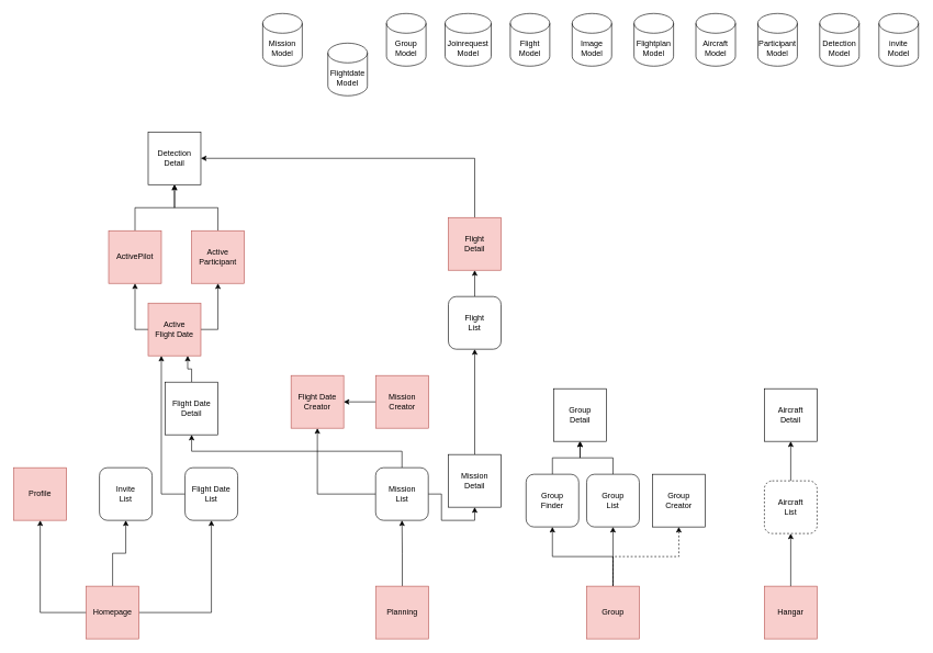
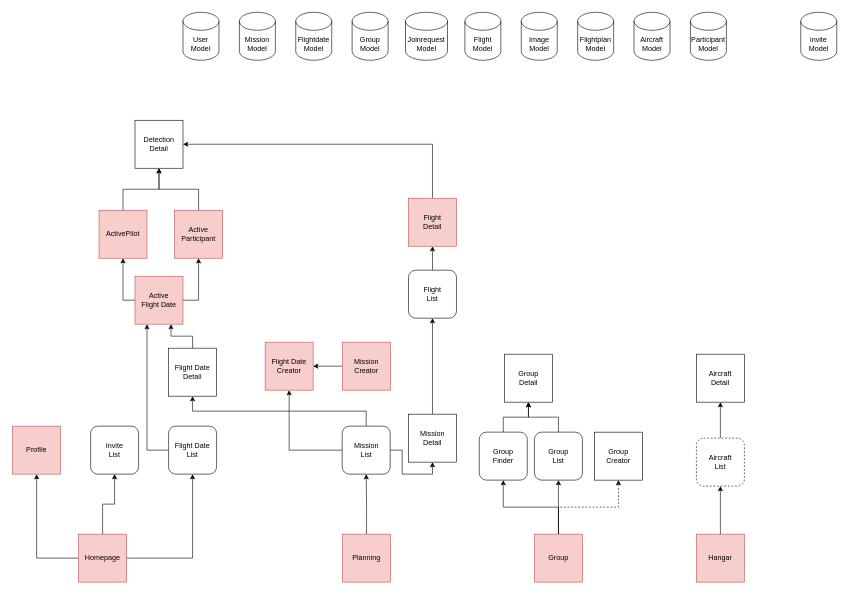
  <mxCell id="0" />
  <mxCell id="1" parent="0" />
+ <mxCell id="2" value="&lt;div&gt;User&lt;/div&gt;&lt;div&gt;Model&lt;/div&gt;" style="shape=cylinder3;whiteSpace=wrap;html=1;boundedLbl=1;backgroundOutline=1;size=15;" parent="1" vertex="1"><mxGeometry x="304" y="20" width="60" height="80" as="geometry" /></mxCell>
  <mxCell id="3" value="&lt;div&gt;Mission&lt;/div&gt;&lt;div&gt;Model&lt;br&gt;&lt;/div&gt;" style="shape=cylinder3;whiteSpace=wrap;html=1;boundedLbl=1;backgroundOutline=1;size=15;" parent="1" vertex="1"><mxGeometry x="398" y="20" width="60" height="80" as="geometry" /></mxCell>
- <mxCell id="4" value="&lt;div&gt;Flightdate&lt;/div&gt;&lt;div&gt;Model&lt;/div&gt;" style="shape=cylinder3;whiteSpace=wrap;html=1;boundedLbl=1;backgroundOutline=1;size=15;" parent="1" vertex="1"><mxGeometry x="497" y="65" width="60" height="80" as="geometry" /></mxCell>
+ <mxCell id="4" value="&lt;div&gt;Flightdate&lt;/div&gt;&lt;div&gt;Model&lt;/div&gt;" style="shape=cylinder3;whiteSpace=wrap;html=1;boundedLbl=1;backgroundOutline=1;size=15;" parent="1" vertex="1"><mxGeometry x="492" y="20" width="60" height="80" as="geometry" /></mxCell>
  <mxCell id="5" value="&lt;div&gt;Group&lt;/div&gt;&lt;div&gt;Model&lt;br&gt;&lt;/div&gt;" style="shape=cylinder3;whiteSpace=wrap;html=1;boundedLbl=1;backgroundOutline=1;size=15;" parent="1" vertex="1"><mxGeometry x="586" y="20" width="60" height="80" as="geometry" /></mxCell>
  <mxCell id="6" value="&lt;div&gt;Joinrequest&lt;/div&gt;&lt;div&gt;Model&lt;br&gt;&lt;/div&gt;" style="shape=cylinder3;whiteSpace=wrap;html=1;boundedLbl=1;backgroundOutline=1;size=15;" parent="1" vertex="1"><mxGeometry x="675" y="20" width="70" height="80" as="geometry" /></mxCell>
  <mxCell id="7" value="&lt;div&gt;Flight&lt;/div&gt;&lt;div&gt;Model&lt;/div&gt;" style="shape=cylinder3;whiteSpace=wrap;html=1;boundedLbl=1;backgroundOutline=1;size=15;" parent="1" vertex="1"><mxGeometry x="774" y="20" width="60" height="80" as="geometry" /></mxCell>
  <mxCell id="8" value="&lt;div&gt;Image&lt;/div&gt;&lt;div&gt;Model&lt;br&gt;&lt;/div&gt;" style="shape=cylinder3;whiteSpace=wrap;html=1;boundedLbl=1;backgroundOutline=1;size=15;" vertex="1" parent="1"><mxGeometry x="868" y="20" width="60" height="80" as="geometry" /></mxCell>
  <mxCell id="9" value="&lt;div&gt;Flightplan&lt;/div&gt;&lt;div&gt;Model&lt;br&gt;&lt;/div&gt;" style="shape=cylinder3;whiteSpace=wrap;html=1;boundedLbl=1;backgroundOutline=1;size=15;" vertex="1" parent="1"><mxGeometry x="962" y="20" width="60" height="80" as="geometry" /></mxCell>
  <mxCell id="10" value="&lt;div&gt;Aircraft&lt;/div&gt;&lt;div&gt;Model&lt;br&gt;&lt;/div&gt;" style="shape=cylinder3;whiteSpace=wrap;html=1;boundedLbl=1;backgroundOutline=1;size=15;" vertex="1" parent="1"><mxGeometry x="1056" y="20" width="60" height="80" as="geometry" /></mxCell>
  <mxCell id="11" value="&lt;div&gt;Participant&lt;/div&gt;&lt;div&gt;Model&lt;br&gt;&lt;/div&gt;" style="shape=cylinder3;whiteSpace=wrap;html=1;boundedLbl=1;backgroundOutline=1;size=15;" vertex="1" parent="1"><mxGeometry x="1150" y="20" width="60" height="80" as="geometry" /></mxCell>
- <mxCell id="12" value="&lt;div&gt;Detection&lt;/div&gt;&lt;div&gt;Model&lt;br&gt;&lt;/div&gt;" style="shape=cylinder3;whiteSpace=wrap;html=1;boundedLbl=1;backgroundOutline=1;size=15;" vertex="1" parent="1"><mxGeometry x="1244" y="20" width="60" height="80" as="geometry" /></mxCell>
  <mxCell id="13" style="edgeStyle=orthogonalEdgeStyle;rounded=0;orthogonalLoop=1;jettySize=auto;html=1;entryX=0.5;entryY=1;entryDx=0;entryDy=0;" edge="1" parent="1" source="16" target="37"><mxGeometry relative="1" as="geometry" /></mxCell>
  <mxCell id="14" style="edgeStyle=orthogonalEdgeStyle;rounded=0;orthogonalLoop=1;jettySize=auto;html=1;entryX=0.5;entryY=1;entryDx=0;entryDy=0;" edge="1" parent="1" source="16" target="31"><mxGeometry relative="1" as="geometry" /></mxCell>
  <mxCell id="15" style="edgeStyle=orthogonalEdgeStyle;rounded=0;orthogonalLoop=1;jettySize=auto;html=1;entryX=0.5;entryY=1;entryDx=0;entryDy=0;" edge="1" parent="1" source="16" target="30"><mxGeometry relative="1" as="geometry" /></mxCell>
  <mxCell id="16" value="&lt;div&gt;Homepage&lt;/div&gt;" style="whiteSpace=wrap;html=1;aspect=fixed;fillColor=#f8cecc;strokeColor=#b85450;" vertex="1" parent="1"><mxGeometry x="130" y="890" width="80" height="80" as="geometry" /></mxCell>
  <mxCell id="17" style="edgeStyle=orthogonalEdgeStyle;rounded=0;orthogonalLoop=1;jettySize=auto;html=1;exitX=0.5;exitY=0;exitDx=0;exitDy=0;entryX=0.5;entryY=1;entryDx=0;entryDy=0;" edge="1" parent="1" source="56" target="24"><mxGeometry relative="1" as="geometry" /></mxCell>
  <mxCell id="18" value="&lt;div&gt;Hangar&lt;/div&gt;" style="whiteSpace=wrap;html=1;aspect=fixed;fillColor=#f8cecc;strokeColor=#b85450;" vertex="1" parent="1"><mxGeometry x="1160" y="890" width="80" height="80" as="geometry" /></mxCell>
  <mxCell id="19" style="edgeStyle=orthogonalEdgeStyle;rounded=0;orthogonalLoop=1;jettySize=auto;html=1;exitX=0.5;exitY=0;exitDx=0;exitDy=0;entryX=0.5;entryY=1;entryDx=0;entryDy=0;" edge="1" parent="1" source="20" target="23"><mxGeometry relative="1" as="geometry" /></mxCell>
  <mxCell id="20" value="&lt;div&gt;Group&lt;/div&gt;&lt;div&gt;List&lt;br&gt;&lt;/div&gt;" style="whiteSpace=wrap;html=1;aspect=fixed;rounded=1;" vertex="1" parent="1"><mxGeometry x="890" y="720" width="80" height="80" as="geometry" /></mxCell>
  <mxCell id="21" style="edgeStyle=orthogonalEdgeStyle;rounded=0;orthogonalLoop=1;jettySize=auto;html=1;exitX=0.5;exitY=0;exitDx=0;exitDy=0;entryX=0.5;entryY=1;entryDx=0;entryDy=0;" edge="1" parent="1" source="22" target="23"><mxGeometry relative="1" as="geometry" /></mxCell>
  <mxCell id="22" value="&lt;div&gt;Group&lt;/div&gt;&lt;div&gt;Finder&lt;br&gt;&lt;/div&gt;" style="whiteSpace=wrap;html=1;aspect=fixed;rounded=1;" vertex="1" parent="1"><mxGeometry x="798" y="720" width="80" height="80" as="geometry" /></mxCell>
  <mxCell id="23" value="&lt;div&gt;Group&lt;/div&gt;&lt;div&gt;Detail&lt;br&gt;&lt;/div&gt;" style="whiteSpace=wrap;html=1;aspect=fixed;" vertex="1" parent="1"><mxGeometry x="840" y="590" width="80" height="80" as="geometry" /></mxCell>
  <mxCell id="24" value="&lt;div&gt;Aircraft&lt;/div&gt;&lt;div&gt;Detail&lt;br&gt;&lt;/div&gt;" style="whiteSpace=wrap;html=1;aspect=fixed;" vertex="1" parent="1"><mxGeometry x="1160" y="590" width="80" height="80" as="geometry" /></mxCell>
  <mxCell id="25" style="edgeStyle=orthogonalEdgeStyle;rounded=0;orthogonalLoop=1;jettySize=auto;html=1;exitX=1;exitY=0.5;exitDx=0;exitDy=0;entryX=0.5;entryY=1;entryDx=0;entryDy=0;" edge="1" parent="1" source="28" target="36"><mxGeometry relative="1" as="geometry" /></mxCell>
  <mxCell id="26" style="edgeStyle=orthogonalEdgeStyle;rounded=0;orthogonalLoop=1;jettySize=auto;html=1;exitX=0.5;exitY=0;exitDx=0;exitDy=0;" edge="1" parent="1" source="28" target="34"><mxGeometry relative="1" as="geometry" /></mxCell>
  <mxCell id="27" style="edgeStyle=orthogonalEdgeStyle;rounded=0;orthogonalLoop=1;jettySize=auto;html=1;exitX=0;exitY=0.5;exitDx=0;exitDy=0;entryX=0.5;entryY=1;entryDx=0;entryDy=0;" edge="1" parent="1" source="28" target="42"><mxGeometry relative="1" as="geometry" /></mxCell>
  <mxCell id="28" value="&lt;div&gt;Mission&lt;/div&gt;&lt;div&gt;List&lt;br&gt;&lt;/div&gt;" style="whiteSpace=wrap;html=1;aspect=fixed;rounded=1;" vertex="1" parent="1"><mxGeometry x="569.5" y="710" width="80" height="80" as="geometry" /></mxCell>
  <mxCell id="29" style="edgeStyle=orthogonalEdgeStyle;rounded=0;orthogonalLoop=1;jettySize=auto;html=1;exitX=0;exitY=0.5;exitDx=0;exitDy=0;entryX=0.25;entryY=1;entryDx=0;entryDy=0;" edge="1" parent="1" source="30" target="54"><mxGeometry relative="1" as="geometry" /></mxCell>
  <mxCell id="30" value="&lt;div&gt;Flight Date&lt;/div&gt;&lt;div&gt;List&lt;br&gt;&lt;/div&gt;" style="whiteSpace=wrap;html=1;aspect=fixed;rounded=1;" vertex="1" parent="1"><mxGeometry x="280" y="710" width="80" height="80" as="geometry" /></mxCell>
  <mxCell id="31" value="&lt;div&gt;Invite&lt;/div&gt;&lt;div&gt;List&lt;br&gt;&lt;/div&gt;" style="whiteSpace=wrap;html=1;aspect=fixed;rounded=1;" vertex="1" parent="1"><mxGeometry x="150" y="710" width="80" height="80" as="geometry" /></mxCell>
  <mxCell id="32" value="invite Model" style="shape=cylinder3;whiteSpace=wrap;html=1;boundedLbl=1;backgroundOutline=1;size=15;" vertex="1" parent="1"><mxGeometry x="1334" y="20" width="60" height="80" as="geometry" /></mxCell>
  <mxCell id="33" style="edgeStyle=orthogonalEdgeStyle;rounded=0;orthogonalLoop=1;jettySize=auto;html=1;exitX=0.5;exitY=0;exitDx=0;exitDy=0;entryX=0.75;entryY=1;entryDx=0;entryDy=0;" edge="1" parent="1" source="34" target="54"><mxGeometry relative="1" as="geometry" /></mxCell>
- <mxCell id="34" value="&lt;div&gt;Flight Date&lt;/div&gt;&lt;div&gt;Detail&lt;br&gt;&lt;/div&gt;" style="whiteSpace=wrap;html=1;aspect=fixed;" vertex="1" parent="1"><mxGeometry x="250" y="580" width="80" height="80" as="geometry" /></mxCell>
+ <mxCell id="34" value="&lt;div&gt;Flight Date&lt;/div&gt;&lt;div&gt;Detail&lt;br&gt;&lt;/div&gt;" style="whiteSpace=wrap;html=1;aspect=fixed;" vertex="1" parent="1"><mxGeometry x="280" y="580" width="80" height="80" as="geometry" /></mxCell>
  <mxCell id="35" style="edgeStyle=orthogonalEdgeStyle;rounded=0;orthogonalLoop=1;jettySize=auto;html=1;exitX=0.5;exitY=0;exitDx=0;exitDy=0;entryX=0.5;entryY=1;entryDx=0;entryDy=0;" edge="1" parent="1" source="36" target="58"><mxGeometry relative="1" as="geometry" /></mxCell>
  <mxCell id="36" value="&lt;div&gt;Mission&lt;/div&gt;&lt;div&gt;Detail&lt;br&gt;&lt;/div&gt;" style="whiteSpace=wrap;html=1;aspect=fixed;" vertex="1" parent="1"><mxGeometry x="680" y="690" width="80" height="80" as="geometry" /></mxCell>
  <mxCell id="37" value="Profile" style="whiteSpace=wrap;html=1;aspect=fixed;fillColor=#f8cecc;strokeColor=#b85450;" vertex="1" parent="1"><mxGeometry x="20" y="710" width="80" height="80" as="geometry" /></mxCell>
  <mxCell id="38" style="edgeStyle=orthogonalEdgeStyle;rounded=0;orthogonalLoop=1;jettySize=auto;html=1;exitX=0.5;exitY=0;exitDx=0;exitDy=0;entryX=0.5;entryY=1;entryDx=0;entryDy=0;" edge="1" parent="1" source="39" target="28"><mxGeometry relative="1" as="geometry" /></mxCell>
  <mxCell id="39" value="&lt;div&gt;Planning&lt;/div&gt;" style="whiteSpace=wrap;html=1;aspect=fixed;fillColor=#f8cecc;strokeColor=#b85450;" vertex="1" parent="1"><mxGeometry x="570" y="890" width="80" height="80" as="geometry" /></mxCell>
  <mxCell id="40" style="edgeStyle=orthogonalEdgeStyle;rounded=0;orthogonalLoop=1;jettySize=auto;html=1;exitX=0;exitY=0.5;exitDx=0;exitDy=0;entryX=1;entryY=0.5;entryDx=0;entryDy=0;" edge="1" parent="1" source="41" target="42"><mxGeometry relative="1" as="geometry" /></mxCell>
  <mxCell id="41" value="&lt;div&gt;Mission&lt;/div&gt;&lt;div&gt;Creator&lt;br&gt;&lt;/div&gt;" style="whiteSpace=wrap;html=1;aspect=fixed;fillColor=#f8cecc;strokeColor=#b85450;" vertex="1" parent="1"><mxGeometry x="570" y="570" width="80" height="80" as="geometry" /></mxCell>
  <mxCell id="42" value="&lt;div&gt;Flight Date&lt;br&gt;&lt;/div&gt;&lt;div&gt;Creator&lt;br&gt;&lt;/div&gt;" style="whiteSpace=wrap;html=1;aspect=fixed;fillColor=#f8cecc;strokeColor=#b85450;" vertex="1" parent="1"><mxGeometry x="441" y="570" width="80" height="80" as="geometry" /></mxCell>
  <mxCell id="43" style="edgeStyle=orthogonalEdgeStyle;rounded=0;orthogonalLoop=1;jettySize=auto;html=1;exitX=0.5;exitY=0;exitDx=0;exitDy=0;entryX=0.5;entryY=1;entryDx=0;entryDy=0;" edge="1" parent="1" source="46" target="20"><mxGeometry relative="1" as="geometry" /></mxCell>
  <mxCell id="44" style="edgeStyle=orthogonalEdgeStyle;rounded=0;orthogonalLoop=1;jettySize=auto;html=1;exitX=0.5;exitY=0;exitDx=0;exitDy=0;entryX=0.5;entryY=1;entryDx=0;entryDy=0;" edge="1" parent="1" source="46" target="22"><mxGeometry relative="1" as="geometry" /></mxCell>
  <mxCell id="45" style="edgeStyle=orthogonalEdgeStyle;rounded=0;orthogonalLoop=1;jettySize=auto;html=1;exitX=0.5;exitY=0;exitDx=0;exitDy=0;entryX=0.5;entryY=1;entryDx=0;entryDy=0;dashed=1;" edge="1" parent="1" source="46" target="61"><mxGeometry relative="1" as="geometry" /></mxCell>
  <mxCell id="46" value="Group" style="whiteSpace=wrap;html=1;aspect=fixed;fillColor=#f8cecc;strokeColor=#b85450;" vertex="1" parent="1"><mxGeometry x="890" y="890" width="80" height="80" as="geometry" /></mxCell>
  <mxCell id="47" style="edgeStyle=orthogonalEdgeStyle;rounded=0;orthogonalLoop=1;jettySize=auto;html=1;exitX=0.5;exitY=0;exitDx=0;exitDy=0;entryX=0.5;entryY=1;entryDx=0;entryDy=0;" edge="1" parent="1" source="48" target="51"><mxGeometry relative="1" as="geometry" /></mxCell>
  <mxCell id="48" value="ActivePilot" style="whiteSpace=wrap;html=1;aspect=fixed;fillColor=#f8cecc;strokeColor=#b85450;" vertex="1" parent="1"><mxGeometry x="164" y="350" width="80" height="80" as="geometry" /></mxCell>
  <mxCell id="49" style="edgeStyle=orthogonalEdgeStyle;rounded=0;orthogonalLoop=1;jettySize=auto;html=1;exitX=0.5;exitY=0;exitDx=0;exitDy=0;entryX=0.5;entryY=1;entryDx=0;entryDy=0;" edge="1" parent="1" source="50" target="51"><mxGeometry relative="1" as="geometry" /></mxCell>
  <mxCell id="50" value="&lt;div&gt;Active&lt;/div&gt;&lt;div&gt;Participant&lt;/div&gt;" style="whiteSpace=wrap;html=1;aspect=fixed;fillColor=#f8cecc;strokeColor=#b85450;" vertex="1" parent="1"><mxGeometry x="290" y="350" width="80" height="80" as="geometry" /></mxCell>
  <mxCell id="51" value="&lt;div&gt;Detection&lt;/div&gt;&lt;div&gt;Detail&lt;br&gt;&lt;/div&gt;" style="whiteSpace=wrap;html=1;aspect=fixed;" vertex="1" parent="1"><mxGeometry x="224" y="200" width="80" height="80" as="geometry" /></mxCell>
  <mxCell id="52" style="edgeStyle=orthogonalEdgeStyle;rounded=0;orthogonalLoop=1;jettySize=auto;html=1;exitX=1;exitY=0.5;exitDx=0;exitDy=0;entryX=0.5;entryY=1;entryDx=0;entryDy=0;" edge="1" parent="1" source="54" target="50"><mxGeometry relative="1" as="geometry" /></mxCell>
  <mxCell id="53" style="edgeStyle=orthogonalEdgeStyle;rounded=0;orthogonalLoop=1;jettySize=auto;html=1;exitX=0;exitY=0.5;exitDx=0;exitDy=0;entryX=0.5;entryY=1;entryDx=0;entryDy=0;" edge="1" parent="1" source="54" target="48"><mxGeometry relative="1" as="geometry" /></mxCell>
  <mxCell id="54" value="&lt;div&gt;Active&lt;/div&gt;&lt;div&gt;Flight Date&lt;br&gt;&lt;/div&gt;" style="whiteSpace=wrap;html=1;aspect=fixed;fillColor=#f8cecc;strokeColor=#b85450;" vertex="1" parent="1"><mxGeometry x="224" y="460" width="80" height="80" as="geometry" /></mxCell>
  <mxCell id="55" value="" style="edgeStyle=orthogonalEdgeStyle;rounded=0;orthogonalLoop=1;jettySize=auto;html=1;exitX=0.5;exitY=0;exitDx=0;exitDy=0;entryX=0.5;entryY=1;entryDx=0;entryDy=0;" edge="1" parent="1" source="18" target="56"><mxGeometry relative="1" as="geometry"><mxPoint x="1200" y="890" as="sourcePoint" /><mxPoint x="1200" y="670" as="targetPoint" /></mxGeometry></mxCell>
  <mxCell id="56" value="&lt;div&gt;Aircraft&lt;br&gt;&lt;/div&gt;&lt;div&gt;List&lt;br&gt;&lt;/div&gt;" style="whiteSpace=wrap;html=1;aspect=fixed;rounded=1;dashed=1;" vertex="1" parent="1"><mxGeometry x="1160" y="730" width="80" height="80" as="geometry" /></mxCell>
  <mxCell id="57" style="edgeStyle=orthogonalEdgeStyle;rounded=0;orthogonalLoop=1;jettySize=auto;html=1;exitX=0.5;exitY=0;exitDx=0;exitDy=0;entryX=0.5;entryY=1;entryDx=0;entryDy=0;" edge="1" parent="1" source="58" target="60"><mxGeometry relative="1" as="geometry" /></mxCell>
  <mxCell id="58" value="&lt;div&gt;Flight&lt;/div&gt;&lt;div&gt;List&lt;br&gt;&lt;/div&gt;" style="whiteSpace=wrap;html=1;aspect=fixed;rounded=1;" vertex="1" parent="1"><mxGeometry x="680" y="450" width="80" height="80" as="geometry" /></mxCell>
  <mxCell id="59" style="edgeStyle=orthogonalEdgeStyle;rounded=0;orthogonalLoop=1;jettySize=auto;html=1;exitX=0.5;exitY=0;exitDx=0;exitDy=0;entryX=1;entryY=0.5;entryDx=0;entryDy=0;" edge="1" parent="1" source="60" target="51"><mxGeometry relative="1" as="geometry" /></mxCell>
  <mxCell id="60" value="&lt;div&gt;Flight&lt;/div&gt;&lt;div&gt;Detail&lt;br&gt;&lt;/div&gt;" style="whiteSpace=wrap;html=1;aspect=fixed;fillColor=#f8cecc;strokeColor=#b85450;" vertex="1" parent="1"><mxGeometry x="680" y="330" width="80" height="80" as="geometry" /></mxCell>
  <mxCell id="61" value="&lt;div&gt;Group&lt;/div&gt;&lt;div&gt;Creator&lt;br&gt;&lt;/div&gt;" style="whiteSpace=wrap;html=1;aspect=fixed;" vertex="1" parent="1"><mxGeometry x="990" y="720" width="80" height="80" as="geometry" /></mxCell>
